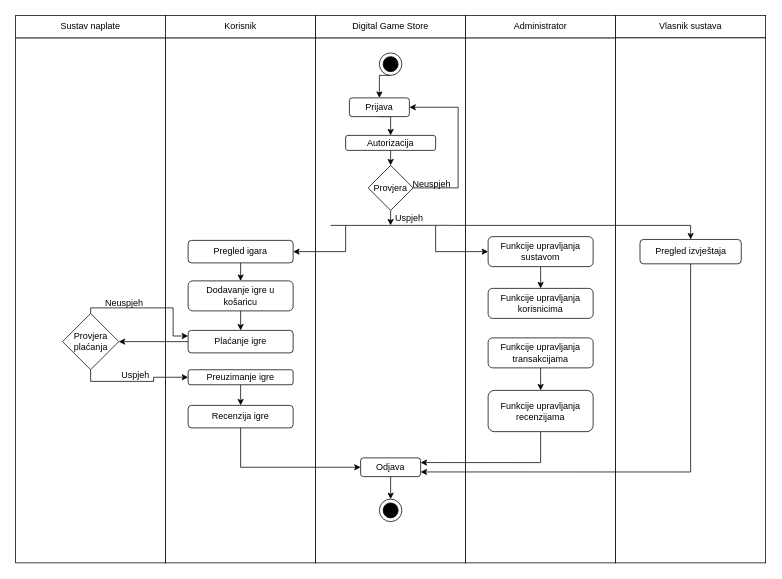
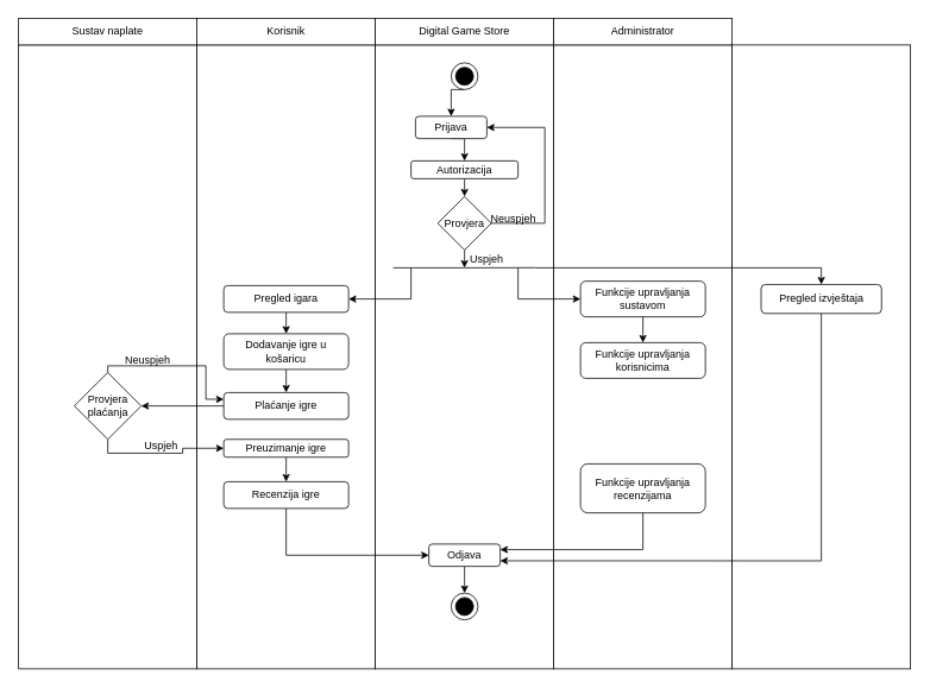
  <mxCell id="0" />
  <mxCell id="1" parent="0" />
  <mxCell id="2" value="" style="rounded=0;whiteSpace=wrap;html=1;" vertex="1" parent="1"><mxGeometry x="20" y="50" width="200" height="700" as="geometry" /></mxCell>
  <mxCell id="3" value="" style="rounded=0;whiteSpace=wrap;html=1;" vertex="1" parent="1"><mxGeometry x="220" y="50" width="200" height="700" as="geometry" /></mxCell>
  <mxCell id="4" value="" style="rounded=0;whiteSpace=wrap;html=1;" vertex="1" parent="1"><mxGeometry x="420" y="50" width="200" height="700" as="geometry" /></mxCell>
  <mxCell id="5" value="" style="rounded=0;whiteSpace=wrap;html=1;" vertex="1" parent="1"><mxGeometry x="620" y="50" width="200" height="700" as="geometry" /></mxCell>
  <mxCell id="6" value="Korisnik" style="rounded=0;whiteSpace=wrap;html=1;" vertex="1" parent="1"><mxGeometry x="220" y="20" width="200" height="30" as="geometry" /></mxCell>
  <mxCell id="7" value="Sustav naplate" style="rounded=0;whiteSpace=wrap;html=1;" vertex="1" parent="1"><mxGeometry x="20" y="20" width="200" height="30" as="geometry" /></mxCell>
  <mxCell id="8" value="Digital Game Store" style="rounded=0;whiteSpace=wrap;html=1;" vertex="1" parent="1"><mxGeometry x="420" y="20" width="200" height="30" as="geometry" /></mxCell>
  <mxCell id="9" value="Administrator" style="rounded=0;whiteSpace=wrap;html=1;" vertex="1" parent="1"><mxGeometry x="620" y="20" width="200" height="30" as="geometry" /></mxCell>
  <mxCell id="10" style="edgeStyle=orthogonalEdgeStyle;rounded=0;orthogonalLoop=1;jettySize=auto;html=1;exitX=0.5;exitY=1;exitDx=0;exitDy=0;entryX=0.5;entryY=0;entryDx=0;entryDy=0;" edge="1" parent="1" source="11" target="13"><mxGeometry relative="1" as="geometry" /></mxCell>
  <mxCell id="11" value="" style="ellipse;whiteSpace=wrap;html=1;aspect=fixed;" vertex="1" parent="1"><mxGeometry x="505" y="70" width="30" height="30" as="geometry" /></mxCell>
  <mxCell id="12" style="edgeStyle=orthogonalEdgeStyle;rounded=0;orthogonalLoop=1;jettySize=auto;html=1;exitX=0.5;exitY=1;exitDx=0;exitDy=0;entryX=0.5;entryY=0;entryDx=0;entryDy=0;" edge="1" parent="1" source="13" target="15"><mxGeometry relative="1" as="geometry" /></mxCell>
  <mxCell id="13" value="Prijava" style="rounded=1;whiteSpace=wrap;html=1;" vertex="1" parent="1"><mxGeometry x="465" y="130" width="80" height="25" as="geometry" /></mxCell>
  <mxCell id="14" style="edgeStyle=orthogonalEdgeStyle;rounded=0;orthogonalLoop=1;jettySize=auto;html=1;exitX=0.5;exitY=1;exitDx=0;exitDy=0;entryX=0.5;entryY=0;entryDx=0;entryDy=0;" edge="1" parent="1" source="15" target="18"><mxGeometry relative="1" as="geometry" /></mxCell>
  <mxCell id="15" value="Autorizacija" style="rounded=1;whiteSpace=wrap;html=1;" vertex="1" parent="1"><mxGeometry x="460" y="180" width="120" height="20" as="geometry" /></mxCell>
  <mxCell id="16" style="edgeStyle=orthogonalEdgeStyle;rounded=0;orthogonalLoop=1;jettySize=auto;html=1;exitX=1;exitY=0;exitDx=0;exitDy=0;entryX=1;entryY=0.5;entryDx=0;entryDy=0;" edge="1" parent="1" source="18" target="13"><mxGeometry relative="1" as="geometry"><Array as="points"><mxPoint x="535" y="250" /><mxPoint x="610" y="250" /><mxPoint x="610" y="143" /></Array></mxGeometry></mxCell>
  <mxCell id="17" style="edgeStyle=orthogonalEdgeStyle;rounded=0;orthogonalLoop=1;jettySize=auto;html=1;exitX=0.5;exitY=1;exitDx=0;exitDy=0;" edge="1" parent="1" source="18"><mxGeometry relative="1" as="geometry"><mxPoint x="519.944" y="300" as="targetPoint" /></mxGeometry></mxCell>
  <mxCell id="18" value="Provjera" style="rhombus;whiteSpace=wrap;html=1;" vertex="1" parent="1"><mxGeometry x="490" y="220" width="60" height="60" as="geometry" /></mxCell>
- <mxCell id="19" value="Vlasnik sustava" style="rounded=0;whiteSpace=wrap;html=1;" vertex="1" parent="1"><mxGeometry x="820" y="20" width="200" height="30" as="geometry" /></mxCell>
  <mxCell id="20" value="" style="rounded=0;whiteSpace=wrap;html=1;" vertex="1" parent="1"><mxGeometry x="820" y="50" width="200" height="700" as="geometry" /></mxCell>
  <mxCell id="21" value="" style="ellipse;whiteSpace=wrap;html=1;aspect=fixed;fillColor=#000000;" vertex="1" parent="1"><mxGeometry x="510" y="75" width="20" height="20" as="geometry" /></mxCell>
  <mxCell id="22" value="Neuspjeh" style="text;html=1;strokeColor=none;fillColor=none;align=center;verticalAlign=middle;whiteSpace=wrap;rounded=0;" vertex="1" parent="1"><mxGeometry x="550" y="230" width="50" height="30" as="geometry" /></mxCell>
  <mxCell id="23" value="" style="endArrow=none;html=1;rounded=0;entryX=0.9;entryY=0.357;entryDx=0;entryDy=0;entryPerimeter=0;" edge="1" parent="1" target="4"><mxGeometry width="50" height="50" relative="1" as="geometry"><mxPoint x="520" y="300" as="sourcePoint" /><mxPoint x="590" y="300" as="targetPoint" /></mxGeometry></mxCell>
  <mxCell id="24" value="" style="endArrow=none;html=1;rounded=0;" edge="1" parent="1"><mxGeometry width="50" height="50" relative="1" as="geometry"><mxPoint x="440" y="300" as="sourcePoint" /><mxPoint x="520" y="300" as="targetPoint" /></mxGeometry></mxCell>
  <mxCell id="25" value="Uspjeh" style="text;html=1;strokeColor=none;fillColor=none;align=center;verticalAlign=middle;whiteSpace=wrap;rounded=0;" vertex="1" parent="1"><mxGeometry x="520" y="280" width="50" height="20" as="geometry" /></mxCell>
  <mxCell id="26" style="edgeStyle=orthogonalEdgeStyle;rounded=0;orthogonalLoop=1;jettySize=auto;html=1;exitX=0.5;exitY=1;exitDx=0;exitDy=0;entryX=0.5;entryY=0;entryDx=0;entryDy=0;" edge="1" parent="1" source="27" target="33"><mxGeometry relative="1" as="geometry" /></mxCell>
  <mxCell id="27" value="Pregled igara" style="rounded=1;whiteSpace=wrap;html=1;" vertex="1" parent="1"><mxGeometry x="250" y="320" width="140" height="30" as="geometry" /></mxCell>
  <mxCell id="28" style="edgeStyle=orthogonalEdgeStyle;rounded=0;orthogonalLoop=1;jettySize=auto;html=1;exitX=0.5;exitY=1;exitDx=0;exitDy=0;entryX=0.5;entryY=0;entryDx=0;entryDy=0;" edge="1" parent="1" source="29" target="43"><mxGeometry relative="1" as="geometry" /></mxCell>
  <mxCell id="29" value="Funkcije upravljanja sustavom" style="rounded=1;whiteSpace=wrap;html=1;" vertex="1" parent="1"><mxGeometry x="650" y="315" width="140" height="40" as="geometry" /></mxCell>
  <mxCell id="30" value="" style="endArrow=classic;html=1;rounded=0;entryX=1;entryY=0.5;entryDx=0;entryDy=0;" edge="1" parent="1" target="27"><mxGeometry width="50" height="50" relative="1" as="geometry"><mxPoint x="460" y="300" as="sourcePoint" /><mxPoint x="570" y="350" as="targetPoint" /><Array as="points"><mxPoint x="460" y="335" /></Array></mxGeometry></mxCell>
  <mxCell id="31" value="" style="endArrow=classic;html=1;rounded=0;entryX=0;entryY=0.5;entryDx=0;entryDy=0;" edge="1" parent="1" target="29"><mxGeometry width="50" height="50" relative="1" as="geometry"><mxPoint x="580" y="300" as="sourcePoint" /><mxPoint x="570" y="350" as="targetPoint" /><Array as="points"><mxPoint x="580" y="335" /></Array></mxGeometry></mxCell>
  <mxCell id="32" style="edgeStyle=orthogonalEdgeStyle;rounded=0;orthogonalLoop=1;jettySize=auto;html=1;exitX=0.5;exitY=1;exitDx=0;exitDy=0;entryX=0.5;entryY=0;entryDx=0;entryDy=0;" edge="1" parent="1" source="33" target="35"><mxGeometry relative="1" as="geometry" /></mxCell>
  <mxCell id="33" value="Dodavanje igre u košaricu" style="rounded=1;whiteSpace=wrap;html=1;" vertex="1" parent="1"><mxGeometry x="250" y="374" width="140" height="40" as="geometry" /></mxCell>
  <mxCell id="34" style="edgeStyle=orthogonalEdgeStyle;rounded=0;orthogonalLoop=1;jettySize=auto;html=1;exitX=0;exitY=0.5;exitDx=0;exitDy=0;entryX=1;entryY=0.5;entryDx=0;entryDy=0;" edge="1" parent="1" source="35" target="38"><mxGeometry relative="1" as="geometry" /></mxCell>
  <mxCell id="35" value="Plaćanje igre" style="rounded=1;whiteSpace=wrap;html=1;" vertex="1" parent="1"><mxGeometry x="250" y="440" width="140" height="30" as="geometry" /></mxCell>
  <mxCell id="36" style="edgeStyle=orthogonalEdgeStyle;rounded=0;orthogonalLoop=1;jettySize=auto;html=1;exitX=0.5;exitY=1;exitDx=0;exitDy=0;entryX=0;entryY=0.5;entryDx=0;entryDy=0;" edge="1" parent="1" source="38" target="40"><mxGeometry relative="1" as="geometry"><Array as="points"><mxPoint x="120" y="508" /><mxPoint x="204" y="508" /></Array></mxGeometry></mxCell>
  <mxCell id="37" style="edgeStyle=orthogonalEdgeStyle;rounded=0;orthogonalLoop=1;jettySize=auto;html=1;exitX=0.5;exitY=0;exitDx=0;exitDy=0;entryX=0;entryY=0.25;entryDx=0;entryDy=0;" edge="1" parent="1" source="38" target="35"><mxGeometry relative="1" as="geometry"><Array as="points"><mxPoint x="120" y="410" /><mxPoint x="230" y="410" /><mxPoint x="230" y="448" /></Array></mxGeometry></mxCell>
  <mxCell id="38" value="Provjera&lt;br&gt;plaćanja" style="rhombus;whiteSpace=wrap;html=1;" vertex="1" parent="1"><mxGeometry x="82.5" y="417.5" width="75" height="75" as="geometry" /></mxCell>
  <mxCell id="39" style="edgeStyle=orthogonalEdgeStyle;rounded=0;orthogonalLoop=1;jettySize=auto;html=1;exitX=0.5;exitY=1;exitDx=0;exitDy=0;entryX=0.5;entryY=0;entryDx=0;entryDy=0;" edge="1" parent="1" source="40" target="49"><mxGeometry relative="1" as="geometry" /></mxCell>
  <mxCell id="40" value="Preuzimanje igre" style="rounded=1;whiteSpace=wrap;html=1;" vertex="1" parent="1"><mxGeometry x="250" y="492.5" width="140" height="20" as="geometry" /></mxCell>
  <mxCell id="41" value="Uspjeh" style="text;html=1;strokeColor=none;fillColor=none;align=center;verticalAlign=middle;whiteSpace=wrap;rounded=0;" vertex="1" parent="1"><mxGeometry x="140" y="490" width="80" height="20" as="geometry" /></mxCell>
  <mxCell id="42" value="Neuspjeh" style="text;html=1;strokeColor=none;fillColor=none;align=center;verticalAlign=middle;whiteSpace=wrap;rounded=0;" vertex="1" parent="1"><mxGeometry x="120" y="394" width="90" height="20" as="geometry" /></mxCell>
  <mxCell id="43" value="Funkcije upravljanja korisnicima" style="rounded=1;whiteSpace=wrap;html=1;" vertex="1" parent="1"><mxGeometry x="650" y="384" width="140" height="40" as="geometry" /></mxCell>
- <mxCell id="44" style="edgeStyle=orthogonalEdgeStyle;rounded=0;orthogonalLoop=1;jettySize=auto;html=1;exitX=0.5;exitY=1;exitDx=0;exitDy=0;entryX=0.5;entryY=0;entryDx=0;entryDy=0;" edge="1" parent="1" source="45" target="47"><mxGeometry relative="1" as="geometry" /></mxCell>
- <mxCell id="45" value="Funkcije upravljanja transakcijama" style="rounded=1;whiteSpace=wrap;html=1;" vertex="1" parent="1"><mxGeometry x="650" y="450" width="140" height="40" as="geometry" /></mxCell>
  <mxCell id="46" style="edgeStyle=orthogonalEdgeStyle;rounded=0;orthogonalLoop=1;jettySize=auto;html=1;exitX=0.5;exitY=1;exitDx=0;exitDy=0;entryX=1;entryY=0.25;entryDx=0;entryDy=0;" edge="1" parent="1" source="47" target="54"><mxGeometry relative="1" as="geometry" /></mxCell>
  <mxCell id="47" value="Funkcije upravljanja recenzijama" style="rounded=1;whiteSpace=wrap;html=1;" vertex="1" parent="1"><mxGeometry x="650" y="520" width="140" height="55" as="geometry" /></mxCell>
  <mxCell id="48" style="edgeStyle=orthogonalEdgeStyle;rounded=0;orthogonalLoop=1;jettySize=auto;html=1;exitX=0.5;exitY=1;exitDx=0;exitDy=0;entryX=0;entryY=0.5;entryDx=0;entryDy=0;" edge="1" parent="1" source="49" target="54"><mxGeometry relative="1" as="geometry" /></mxCell>
  <mxCell id="49" value="Recenzija igre" style="rounded=1;whiteSpace=wrap;html=1;" vertex="1" parent="1"><mxGeometry x="250" y="540" width="140" height="30" as="geometry" /></mxCell>
  <mxCell id="50" style="edgeStyle=orthogonalEdgeStyle;rounded=0;orthogonalLoop=1;jettySize=auto;html=1;exitX=0.5;exitY=1;exitDx=0;exitDy=0;entryX=1;entryY=0.75;entryDx=0;entryDy=0;" edge="1" parent="1" source="51" target="54"><mxGeometry relative="1" as="geometry" /></mxCell>
  <mxCell id="51" value="Pregled izvještaja" style="rounded=1;whiteSpace=wrap;html=1;" vertex="1" parent="1"><mxGeometry x="852.5" y="318.75" width="135" height="32.5" as="geometry" /></mxCell>
  <mxCell id="52" value="" style="endArrow=classic;html=1;rounded=0;entryX=0.5;entryY=0;entryDx=0;entryDy=0;" edge="1" parent="1" target="51"><mxGeometry width="50" height="50" relative="1" as="geometry"><mxPoint x="600" y="300" as="sourcePoint" /><mxPoint x="660" y="390" as="targetPoint" /><Array as="points"><mxPoint x="920" y="300" /></Array></mxGeometry></mxCell>
  <mxCell id="53" style="edgeStyle=orthogonalEdgeStyle;rounded=0;orthogonalLoop=1;jettySize=auto;html=1;exitX=0.5;exitY=1;exitDx=0;exitDy=0;entryX=0.5;entryY=0;entryDx=0;entryDy=0;" edge="1" parent="1" source="54" target="55"><mxGeometry relative="1" as="geometry" /></mxCell>
  <mxCell id="54" value="Odjava" style="rounded=1;whiteSpace=wrap;html=1;" vertex="1" parent="1"><mxGeometry x="480" y="610" width="80" height="25" as="geometry" /></mxCell>
  <mxCell id="55" value="" style="ellipse;whiteSpace=wrap;html=1;aspect=fixed;" vertex="1" parent="1"><mxGeometry x="505" y="665" width="30" height="30" as="geometry" /></mxCell>
  <mxCell id="56" value="" style="ellipse;whiteSpace=wrap;html=1;aspect=fixed;fillColor=#000000;" vertex="1" parent="1"><mxGeometry x="510" y="670" width="20" height="20" as="geometry" /></mxCell>
